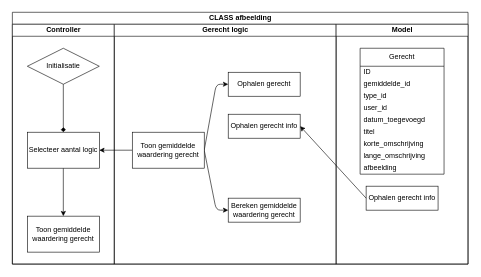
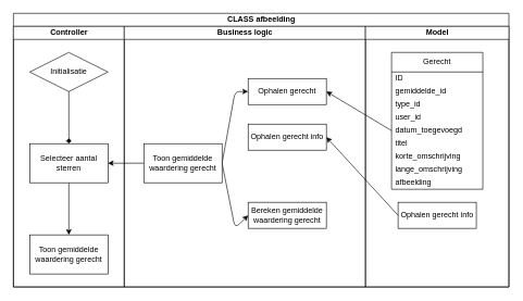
  <mxCell id="0" />
  <mxCell id="1" parent="0" />
  <mxCell id="2" value="CLASS afbeelding" style="swimlane;childLayout=stackLayout;resizeParent=1;resizeParentMax=0;startSize=20;html=1;" vertex="1" parent="1"><mxGeometry x="20" y="20" width="760" height="420" as="geometry" /></mxCell>
  <mxCell id="3" value="Controller" style="swimlane;startSize=20;html=1;" vertex="1" parent="2"><mxGeometry y="20" width="170" height="400" as="geometry" /></mxCell>
  <mxCell id="4" style="edgeStyle=none;html=1;exitX=0.5;exitY=1;exitDx=0;exitDy=0;entryX=0.5;entryY=0;entryDx=0;entryDy=0;endArrow=diamond;" edge="1" parent="3" source="5" target="7"><mxGeometry relative="1" as="geometry" /></mxCell>
  <mxCell id="5" value="Initialisatie" style="rhombus;whiteSpace=wrap;html=1;" vertex="1" parent="3"><mxGeometry x="25" y="40" width="120" height="60" as="geometry" /></mxCell>
  <mxCell id="6" style="edgeStyle=none;html=1;exitX=0.5;exitY=1;exitDx=0;exitDy=0;" edge="1" parent="3" source="7" target="8"><mxGeometry relative="1" as="geometry" /></mxCell>
- <mxCell id="7" value="Selecteer aantal logic" style="rounded=0;whiteSpace=wrap;html=1;" vertex="1" parent="3"><mxGeometry x="25" y="180" width="120" height="60" as="geometry" /></mxCell>
+ <mxCell id="7" value="Selecteer aantal sterren" style="rounded=0;whiteSpace=wrap;html=1;" vertex="1" parent="3"><mxGeometry x="25" y="180" width="120" height="60" as="geometry" /></mxCell>
  <mxCell id="8" value="Toon gemiddelde waardering gerecht" style="rounded=0;whiteSpace=wrap;html=1;" vertex="1" parent="3"><mxGeometry x="25" y="320" width="120" height="60" as="geometry" /></mxCell>
  <mxCell id="9" style="edgeStyle=none;html=1;exitX=0;exitY=0.5;exitDx=0;exitDy=0;entryX=1;entryY=0.5;entryDx=0;entryDy=0;" edge="1" parent="2" source="13" target="7"><mxGeometry relative="1" as="geometry" /></mxCell>
- <mxCell id="10" value="Gerecht logic" style="swimlane;startSize=20;html=1;" vertex="1" parent="2"><mxGeometry x="170" y="20" width="370" height="400" as="geometry" /></mxCell>
+ <mxCell id="10" value="Business logic" style="swimlane;startSize=20;html=1;" vertex="1" parent="2"><mxGeometry x="170" y="20" width="370" height="400" as="geometry" /></mxCell>
  <mxCell id="11" style="edgeStyle=none;html=1;exitX=1;exitY=0.5;exitDx=0;exitDy=0;entryX=0;entryY=0.5;entryDx=0;entryDy=0;" edge="1" parent="10" source="13" target="16"><mxGeometry relative="1" as="geometry"><Array as="points"><mxPoint x="170" y="100" /></Array></mxGeometry></mxCell>
  <mxCell id="12" style="edgeStyle=none;html=1;exitX=1;exitY=0.5;exitDx=0;exitDy=0;entryX=0;entryY=0.5;entryDx=0;entryDy=0;" edge="1" parent="10" source="13" target="15"><mxGeometry relative="1" as="geometry"><Array as="points"><mxPoint x="170" y="310" /></Array></mxGeometry></mxCell>
  <mxCell id="13" value="Toon gemiddelde waardering gerecht" style="rounded=0;whiteSpace=wrap;html=1;" vertex="1" parent="10"><mxGeometry x="30" y="180" width="120" height="60" as="geometry" /></mxCell>
  <mxCell id="14" value="Ophalen gerecht info" style="rounded=0;whiteSpace=wrap;html=1;" vertex="1" parent="10"><mxGeometry x="190" y="150" width="120" height="40" as="geometry" /></mxCell>
- <mxCell id="15" value="Bereken gemiddelde waardering gerecht" style="rounded=0;whiteSpace=wrap;html=1;" vertex="1" parent="10"><mxGeometry x="190" y="290" width="120" height="40" as="geometry" /></mxCell>
+ <mxCell id="15" value="Bereken gemiddelde waardering gerecht" style="rounded=0;whiteSpace=wrap;html=1;" vertex="1" parent="10"><mxGeometry x="190" y="270" width="120" height="40" as="geometry" /></mxCell>
  <mxCell id="16" value="Ophalen gerecht" style="rounded=0;whiteSpace=wrap;html=1;" vertex="1" parent="10"><mxGeometry x="190" y="80" width="120" height="40" as="geometry" /></mxCell>
  <mxCell id="17" value="Model" style="swimlane;startSize=20;html=1;" vertex="1" parent="2"><mxGeometry x="540" y="20" width="220" height="400" as="geometry" /></mxCell>
  <mxCell id="18" value="Gerecht" style="swimlane;fontStyle=0;childLayout=stackLayout;horizontal=1;startSize=30;horizontalStack=0;resizeParent=1;resizeParentMax=0;resizeLast=0;collapsible=1;marginBottom=0;whiteSpace=wrap;html=1;" vertex="1" parent="17"><mxGeometry x="40.0" y="40" width="140" height="210" as="geometry" /></mxCell>
  <mxCell id="19" value="ID" style="text;strokeColor=none;fillColor=none;align=left;verticalAlign=middle;spacingLeft=4;spacingRight=4;overflow=hidden;points=[[0,0.5],[1,0.5]];portConstraint=eastwest;rotatable=0;whiteSpace=wrap;html=1;" vertex="1" parent="18"><mxGeometry y="30" width="140" height="20" as="geometry" /></mxCell>
  <mxCell id="20" value="gemiddelde_id" style="text;strokeColor=none;fillColor=none;align=left;verticalAlign=middle;spacingLeft=4;spacingRight=4;overflow=hidden;points=[[0,0.5],[1,0.5]];portConstraint=eastwest;rotatable=0;whiteSpace=wrap;html=1;" vertex="1" parent="18"><mxGeometry y="50" width="140" height="20" as="geometry" /></mxCell>
  <mxCell id="21" value="type_id" style="text;strokeColor=none;fillColor=none;align=left;verticalAlign=middle;spacingLeft=4;spacingRight=4;overflow=hidden;points=[[0,0.5],[1,0.5]];portConstraint=eastwest;rotatable=0;whiteSpace=wrap;html=1;" vertex="1" parent="18"><mxGeometry y="70" width="140" height="20" as="geometry" /></mxCell>
  <mxCell id="22" value="user_id" style="text;strokeColor=none;fillColor=none;align=left;verticalAlign=middle;spacingLeft=4;spacingRight=4;overflow=hidden;points=[[0,0.5],[1,0.5]];portConstraint=eastwest;rotatable=0;whiteSpace=wrap;html=1;" vertex="1" parent="18"><mxGeometry y="90" width="140" height="20" as="geometry" /></mxCell>
  <mxCell id="23" value="datum_toegevoegd" style="text;strokeColor=none;fillColor=none;align=left;verticalAlign=middle;spacingLeft=4;spacingRight=4;overflow=hidden;points=[[0,0.5],[1,0.5]];portConstraint=eastwest;rotatable=0;whiteSpace=wrap;html=1;" vertex="1" parent="18"><mxGeometry y="110" width="140" height="20" as="geometry" /></mxCell>
  <mxCell id="24" value="titel" style="text;strokeColor=none;fillColor=none;align=left;verticalAlign=middle;spacingLeft=4;spacingRight=4;overflow=hidden;points=[[0,0.5],[1,0.5]];portConstraint=eastwest;rotatable=0;whiteSpace=wrap;html=1;" vertex="1" parent="18"><mxGeometry y="130" width="140" height="20" as="geometry" /></mxCell>
  <mxCell id="25" value="korte_omschrijving" style="text;strokeColor=none;fillColor=none;align=left;verticalAlign=middle;spacingLeft=4;spacingRight=4;overflow=hidden;points=[[0,0.5],[1,0.5]];portConstraint=eastwest;rotatable=0;whiteSpace=wrap;html=1;" vertex="1" parent="18"><mxGeometry y="150" width="140" height="20" as="geometry" /></mxCell>
  <mxCell id="26" value="lange_omschrijving" style="text;strokeColor=none;fillColor=none;align=left;verticalAlign=middle;spacingLeft=4;spacingRight=4;overflow=hidden;points=[[0,0.5],[1,0.5]];portConstraint=eastwest;rotatable=0;whiteSpace=wrap;html=1;" vertex="1" parent="18"><mxGeometry y="170" width="140" height="20" as="geometry" /></mxCell>
  <mxCell id="27" value="afbeelding" style="text;strokeColor=none;fillColor=none;align=left;verticalAlign=middle;spacingLeft=4;spacingRight=4;overflow=hidden;points=[[0,0.5],[1,0.5]];portConstraint=eastwest;rotatable=0;whiteSpace=wrap;html=1;" vertex="1" parent="18"><mxGeometry y="190" width="140" height="20" as="geometry" /></mxCell>
  <mxCell id="28" value="Ophalen gerecht info" style="rounded=0;whiteSpace=wrap;html=1;" vertex="1" parent="17"><mxGeometry x="50" y="270" width="120" height="40" as="geometry" /></mxCell>
+ <mxCell id="29" style="edgeStyle=none;html=1;exitX=0;exitY=0.5;exitDx=0;exitDy=0;entryX=1;entryY=0.5;entryDx=0;entryDy=0;" edge="1" parent="2" source="23" target="16"><mxGeometry relative="1" as="geometry" /></mxCell>
  <mxCell id="30" style="edgeStyle=none;html=1;exitX=0;exitY=0.5;exitDx=0;exitDy=0;entryX=1;entryY=0.5;entryDx=0;entryDy=0;" edge="1" parent="2" source="28" target="14"><mxGeometry relative="1" as="geometry" /></mxCell>
